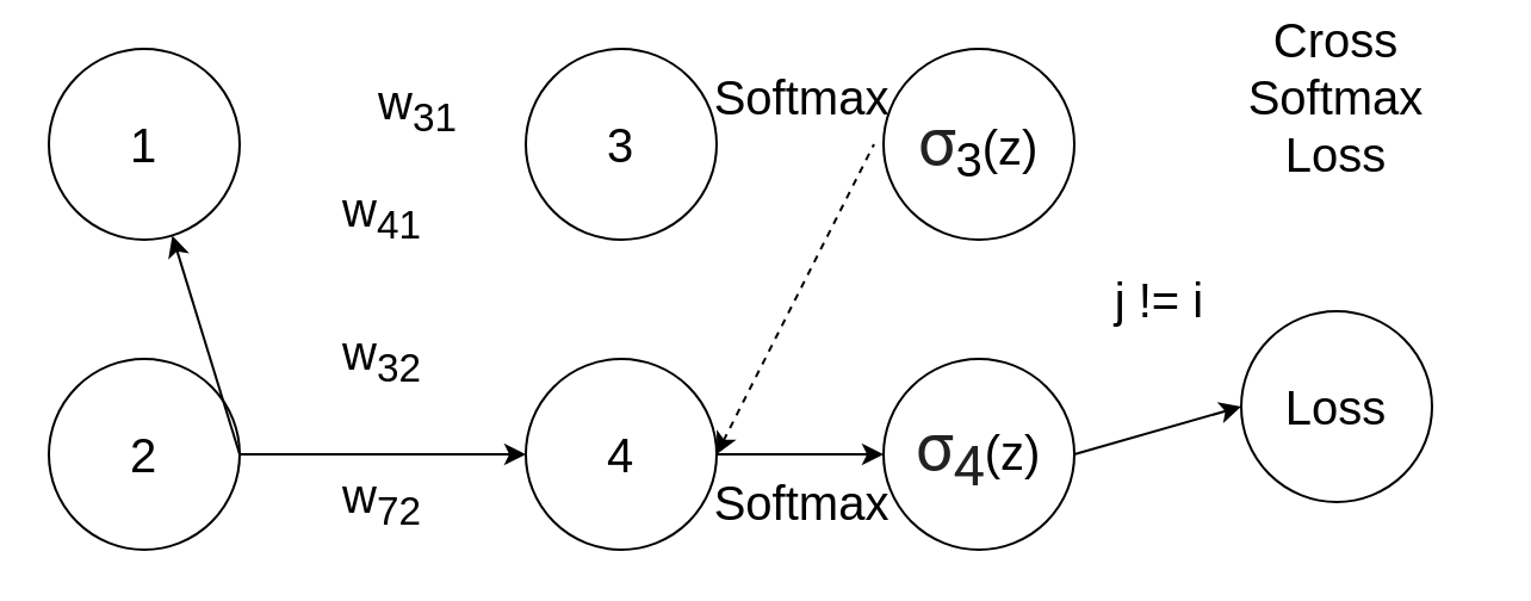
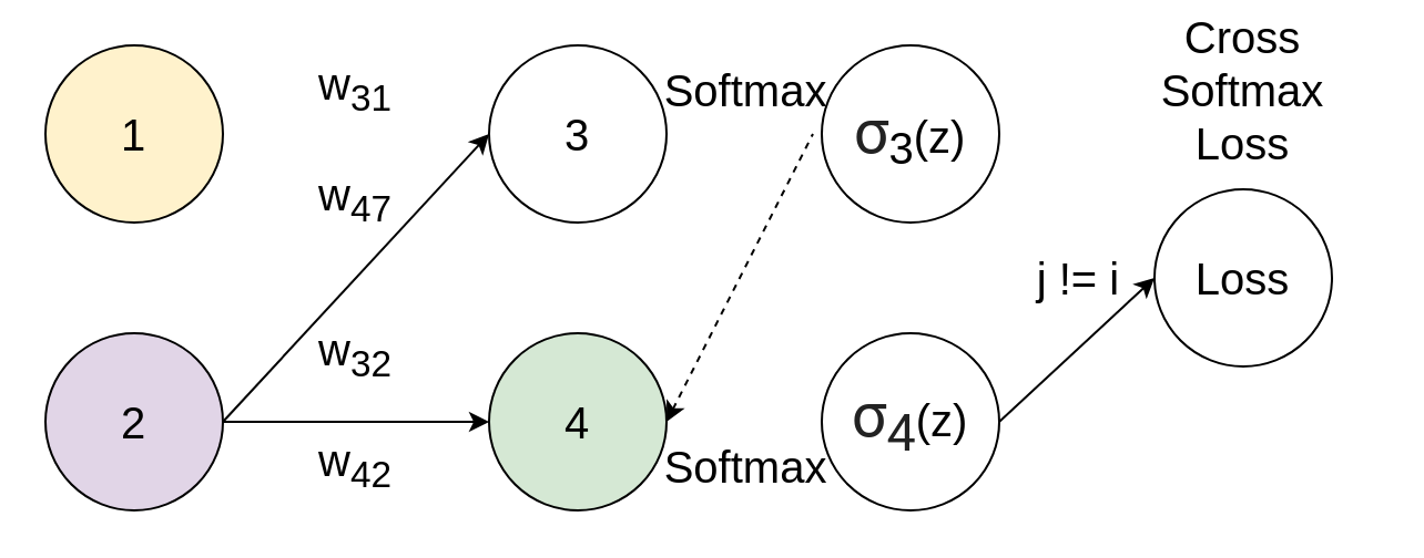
  <mxCell id="0" />
  <mxCell id="1" parent="0" />
- <mxCell id="2" value="1" style="ellipse;whiteSpace=wrap;html=1;aspect=fixed;fontSize=20;" vertex="1" parent="1"><mxGeometry x="20" y="20" width="80" height="80" as="geometry" /></mxCell>
- <mxCell id="3" value="2" style="ellipse;whiteSpace=wrap;html=1;aspect=fixed;fontSize=20;" vertex="1" parent="1"><mxGeometry x="20" y="150" width="80" height="80" as="geometry" /></mxCell>
+ <mxCell id="2" value="1" style="ellipse;whiteSpace=wrap;html=1;aspect=fixed;fontSize=20;fillColor=#fff2cc;" vertex="1" parent="1"><mxGeometry x="20" y="20" width="80" height="80" as="geometry" /></mxCell>
+ <mxCell id="3" value="2" style="ellipse;whiteSpace=wrap;html=1;aspect=fixed;fontSize=20;fillColor=#e1d5e7;" vertex="1" parent="1"><mxGeometry x="20" y="150" width="80" height="80" as="geometry" /></mxCell>
  <mxCell id="4" value="3" style="ellipse;whiteSpace=wrap;html=1;aspect=fixed;fontSize=20;" vertex="1" parent="1"><mxGeometry x="220" y="20" width="80" height="80" as="geometry" /></mxCell>
- <mxCell id="5" value="4" style="ellipse;whiteSpace=wrap;html=1;aspect=fixed;fontSize=20;" vertex="1" parent="1"><mxGeometry x="220" y="150" width="80" height="80" as="geometry" /></mxCell>
+ <mxCell id="5" value="4" style="ellipse;whiteSpace=wrap;html=1;aspect=fixed;fontSize=20;fillColor=#d5e8d4;" vertex="1" parent="1"><mxGeometry x="220" y="150" width="80" height="80" as="geometry" /></mxCell>
  <mxCell id="6" value="&lt;span style=&quot;color: rgb(34 , 34 , 34) ; font-family: &amp;#34;roboto&amp;#34; , &amp;#34;arial&amp;#34; , sans-serif ; text-align: left ; background-color: rgb(255 , 255 , 255)&quot;&gt;&lt;font style=&quot;font-size: 28px&quot;&gt;σ&lt;/font&gt;&lt;/span&gt;&lt;sub style=&quot;font-size: 20px&quot;&gt;3&lt;/sub&gt;&lt;span style=&quot;font-size: 20px&quot;&gt;(z)&lt;/span&gt;" style="ellipse;whiteSpace=wrap;html=1;aspect=fixed;fontSize=20;" vertex="1" parent="1"><mxGeometry x="370" y="20" width="80" height="80" as="geometry" /></mxCell>
  <mxCell id="7" value="&lt;span style=&quot;color: rgb(34 , 34 , 34) ; font-family: &amp;#34;roboto&amp;#34; , &amp;#34;arial&amp;#34; , sans-serif ; text-align: left ; background-color: rgb(255 , 255 , 255)&quot;&gt;&lt;font style=&quot;font-size: 28px&quot;&gt;σ&lt;sub&gt;4&lt;/sub&gt;&lt;/font&gt;&lt;/span&gt;(z)" style="ellipse;whiteSpace=wrap;html=1;aspect=fixed;fontSize=20;" vertex="1" parent="1"><mxGeometry x="370" y="150" width="80" height="80" as="geometry" /></mxCell>
- <mxCell id="8" value="" style="endArrow=classic;html=1;fontSize=20;exitX=1;exitY=0.5;exitDx=0;exitDy=0;" edge="1" parent="1" source="3" target="2"><mxGeometry width="50" height="50" relative="1" as="geometry"><mxPoint x="310" y="300" as="sourcePoint" /><mxPoint x="360" y="250" as="targetPoint" /></mxGeometry></mxCell>
+ <mxCell id="8" value="" style="endArrow=classic;html=1;fontSize=20;exitX=1;exitY=0.5;exitDx=0;exitDy=0;entryX=0;entryY=0.5;entryDx=0;entryDy=0;" edge="1" parent="1" source="3" target="4"><mxGeometry width="50" height="50" relative="1" as="geometry"><mxPoint x="310" y="300" as="sourcePoint" /><mxPoint x="360" y="250" as="targetPoint" /></mxGeometry></mxCell>
  <mxCell id="9" value="" style="endArrow=classic;html=1;fontSize=20;entryX=0;entryY=0.5;entryDx=0;entryDy=0;" edge="1" parent="1" target="5"><mxGeometry width="50" height="50" relative="1" as="geometry"><mxPoint x="100" y="190" as="sourcePoint" /><mxPoint x="360" y="250" as="targetPoint" /></mxGeometry></mxCell>
- <mxCell id="10" value="" style="endArrow=classic;html=1;fontSize=20;exitX=1;exitY=0.5;exitDx=0;exitDy=0;entryX=0;entryY=0.5;entryDx=0;entryDy=0;" edge="1" parent="1" source="5" target="7"><mxGeometry width="50" height="50" relative="1" as="geometry"><mxPoint x="310" y="300" as="sourcePoint" /><mxPoint x="360" y="250" as="targetPoint" /></mxGeometry></mxCell>
- <mxCell id="11" value="w&lt;sub&gt;31&lt;/sub&gt;" style="text;html=1;strokeColor=none;fillColor=none;align=center;verticalAlign=middle;whiteSpace=wrap;rounded=0;fontSize=20;" vertex="1" parent="1"><mxGeometry x="155" y="35" width="40" height="20" as="geometry" /></mxCell>
- <mxCell id="12" value="w&lt;sub&gt;32&lt;/sub&gt;" style="text;html=1;strokeColor=none;fillColor=none;align=center;verticalAlign=middle;whiteSpace=wrap;rounded=0;fontSize=20;" vertex="1" parent="1"><mxGeometry x="140" y="140" width="40" height="20" as="geometry" /></mxCell>
- <mxCell id="13" value="w&lt;sub&gt;72&lt;/sub&gt;" style="text;html=1;strokeColor=none;fillColor=none;align=center;verticalAlign=middle;whiteSpace=wrap;rounded=0;fontSize=20;" vertex="1" parent="1"><mxGeometry x="140" y="200" width="40" height="20" as="geometry" /></mxCell>
- <mxCell id="14" value="w&lt;sub&gt;41&lt;/sub&gt;" style="text;html=1;strokeColor=none;fillColor=none;align=center;verticalAlign=middle;whiteSpace=wrap;rounded=0;fontSize=20;" vertex="1" parent="1"><mxGeometry x="140" y="80" width="40" height="20" as="geometry" /></mxCell>
- <mxCell id="15" value="Loss" style="ellipse;whiteSpace=wrap;html=1;aspect=fixed;fontSize=20;" vertex="1" parent="1"><mxGeometry x="520" y="130" width="80" height="80" as="geometry" /></mxCell>
+ <mxCell id="11" value="w&lt;sub&gt;31&lt;/sub&gt;" style="text;html=1;strokeColor=none;fillColor=none;align=center;verticalAlign=middle;whiteSpace=wrap;rounded=0;fontSize=20;" vertex="1" parent="1"><mxGeometry x="140" y="30" width="40" height="20" as="geometry" /></mxCell>
+ <mxCell id="12" value="w&lt;sub&gt;32&lt;/sub&gt;" style="text;html=1;strokeColor=none;fillColor=none;align=center;verticalAlign=middle;whiteSpace=wrap;rounded=0;fontSize=20;" vertex="1" parent="1"><mxGeometry x="140" y="150" width="40" height="20" as="geometry" /></mxCell>
+ <mxCell id="13" value="w&lt;sub&gt;42&lt;/sub&gt;" style="text;html=1;strokeColor=none;fillColor=none;align=center;verticalAlign=middle;whiteSpace=wrap;rounded=0;fontSize=20;" vertex="1" parent="1"><mxGeometry x="140" y="200" width="40" height="20" as="geometry" /></mxCell>
+ <mxCell id="14" value="w&lt;sub&gt;47&lt;/sub&gt;" style="text;html=1;strokeColor=none;fillColor=none;align=center;verticalAlign=middle;whiteSpace=wrap;rounded=0;fontSize=20;" vertex="1" parent="1"><mxGeometry x="140" y="80" width="40" height="20" as="geometry" /></mxCell>
+ <mxCell id="15" value="Loss" style="ellipse;whiteSpace=wrap;html=1;aspect=fixed;fontSize=20;" vertex="1" parent="1"><mxGeometry x="520" y="85" width="80" height="80" as="geometry" /></mxCell>
  <mxCell id="16" value="" style="endArrow=classic;html=1;fontSize=20;exitX=1;exitY=0.5;exitDx=0;exitDy=0;entryX=0;entryY=0.5;entryDx=0;entryDy=0;" edge="1" parent="1" source="7" target="15"><mxGeometry width="50" height="50" relative="1" as="geometry"><mxPoint x="310" y="170" as="sourcePoint" /><mxPoint x="360" y="120" as="targetPoint" /></mxGeometry></mxCell>
  <mxCell id="17" value="Softmax" style="text;html=1;strokeColor=none;fillColor=none;align=center;verticalAlign=middle;whiteSpace=wrap;rounded=0;fontSize=20;" vertex="1" parent="1"><mxGeometry x="316" y="30" width="40" height="20" as="geometry" /></mxCell>
  <mxCell id="18" value="Softmax" style="text;html=1;strokeColor=none;fillColor=none;align=center;verticalAlign=middle;whiteSpace=wrap;rounded=0;fontSize=20;" vertex="1" parent="1"><mxGeometry x="316" y="200" width="40" height="20" as="geometry" /></mxCell>
  <mxCell id="19" value="Cross Softmax Loss" style="text;html=1;strokeColor=none;fillColor=none;align=center;verticalAlign=middle;whiteSpace=wrap;rounded=0;fontSize=20;" vertex="1" parent="1"><mxGeometry x="500" y="30" width="120" height="20" as="geometry" /></mxCell>
  <mxCell id="20" value="j != i" style="text;html=1;strokeColor=none;fillColor=none;align=center;verticalAlign=middle;whiteSpace=wrap;rounded=0;fontSize=20;" vertex="1" parent="1"><mxGeometry x="466" y="115" width="40" height="20" as="geometry" /></mxCell>
  <mxCell id="21" value="" style="endArrow=none;dashed=1;html=1;fontSize=20;exitX=1;exitY=0.5;exitDx=0;exitDy=0;startArrow=classic;startFill=1;" edge="1" parent="1" source="5"><mxGeometry width="50" height="50" relative="1" as="geometry"><mxPoint x="286" y="230" as="sourcePoint" /><mxPoint x="366" y="60" as="targetPoint" /></mxGeometry></mxCell>
